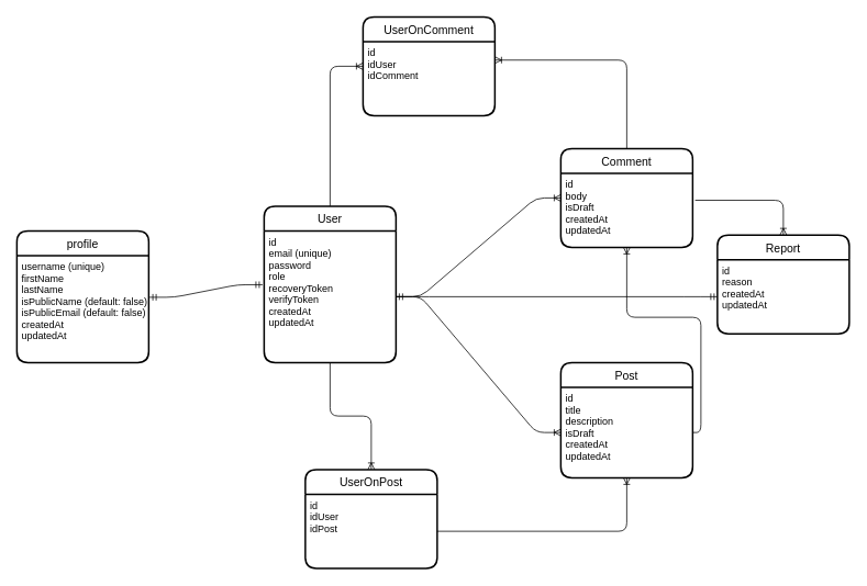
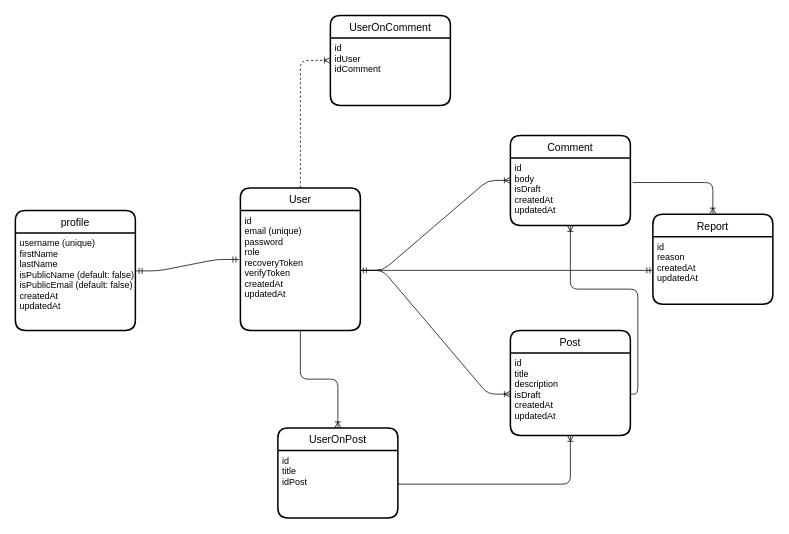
  <mxCell id="0" />
  <mxCell id="1" parent="0" />
  <mxCell id="2" value="User" style="swimlane;childLayout=stackLayout;horizontal=1;startSize=30;horizontalStack=0;rounded=1;fontSize=14;fontStyle=0;strokeWidth=2;resizeParent=0;resizeLast=1;shadow=0;dashed=0;align=center;" parent="1" vertex="1"><mxGeometry x="320" y="250" width="160" height="190" as="geometry" /></mxCell>
  <mxCell id="3" value="id&#10;email (unique)&#10;password&#10;role&#10;recoveryToken&#10;verifyToken&#10;createdAt&#10;updatedAt" style="align=left;strokeColor=none;fillColor=none;spacingLeft=4;fontSize=12;verticalAlign=top;resizable=0;rotatable=0;part=1;" parent="2" vertex="1"><mxGeometry y="30" width="160" height="160" as="geometry" /></mxCell>
  <mxCell id="4" value="Post" style="swimlane;childLayout=stackLayout;horizontal=1;startSize=30;horizontalStack=0;rounded=1;fontSize=14;fontStyle=0;strokeWidth=2;resizeParent=0;resizeLast=1;shadow=0;dashed=0;align=center;" parent="1" vertex="1"><mxGeometry x="680" y="440" width="160" height="140" as="geometry" /></mxCell>
  <mxCell id="5" value="id&#10;title&#10;description&#10;isDraft&#10;createdAt&#10;updatedAt" style="align=left;strokeColor=none;fillColor=none;spacingLeft=4;fontSize=12;verticalAlign=top;resizable=0;rotatable=0;part=1;" parent="4" vertex="1"><mxGeometry y="30" width="160" height="110" as="geometry" /></mxCell>
  <mxCell id="6" value="profile" style="swimlane;childLayout=stackLayout;horizontal=1;startSize=30;horizontalStack=0;rounded=1;fontSize=14;fontStyle=0;strokeWidth=2;resizeParent=0;resizeLast=1;shadow=0;dashed=0;align=center;" parent="1" vertex="1"><mxGeometry x="20" y="280" width="160" height="160" as="geometry" /></mxCell>
  <mxCell id="7" value="username (unique)&#10;firstName&#10;lastName&#10;isPublicName (default: false)&#10;isPublicEmail (default: false)&#10;createdAt&#10;updatedAt" style="align=left;strokeColor=none;fillColor=none;spacingLeft=4;fontSize=12;verticalAlign=top;resizable=0;rotatable=0;part=1;" parent="6" vertex="1"><mxGeometry y="30" width="160" height="130" as="geometry" /></mxCell>
  <mxCell id="8" value="Comment" style="swimlane;childLayout=stackLayout;horizontal=1;startSize=30;horizontalStack=0;rounded=1;fontSize=14;fontStyle=0;strokeWidth=2;resizeParent=0;resizeLast=1;shadow=0;dashed=0;align=center;" parent="1" vertex="1"><mxGeometry x="680" y="180" width="160" height="120" as="geometry" /></mxCell>
  <mxCell id="9" value="id&#10;body&#10;isDraft&#10;createdAt&#10;updatedAt" style="align=left;strokeColor=none;fillColor=none;spacingLeft=4;fontSize=12;verticalAlign=top;resizable=0;rotatable=0;part=1;" parent="8" vertex="1"><mxGeometry y="30" width="160" height="90" as="geometry" /></mxCell>
  <mxCell id="10" value="UserOnPost" style="swimlane;childLayout=stackLayout;horizontal=1;startSize=30;horizontalStack=0;rounded=1;fontSize=14;fontStyle=0;strokeWidth=2;resizeParent=0;resizeLast=1;shadow=0;dashed=0;align=center;" parent="1" vertex="1"><mxGeometry x="370" y="570" width="160" height="120" as="geometry" /></mxCell>
- <mxCell id="11" value="id&#10;idUser&#10;idPost" style="align=left;strokeColor=none;fillColor=none;spacingLeft=4;fontSize=12;verticalAlign=top;resizable=0;rotatable=0;part=1;" parent="10" vertex="1"><mxGeometry y="30" width="160" height="90" as="geometry" /></mxCell>
+ <mxCell id="11" value="id&#10;title&#10;idPost" style="align=left;strokeColor=none;fillColor=none;spacingLeft=4;fontSize=12;verticalAlign=top;resizable=0;rotatable=0;part=1;" parent="10" vertex="1"><mxGeometry y="30" width="160" height="90" as="geometry" /></mxCell>
  <mxCell id="12" value="UserOnComment" style="swimlane;childLayout=stackLayout;horizontal=1;startSize=30;horizontalStack=0;rounded=1;fontSize=14;fontStyle=0;strokeWidth=2;resizeParent=0;resizeLast=1;shadow=0;dashed=0;align=center;" parent="1" vertex="1"><mxGeometry x="440" y="20" width="160" height="120" as="geometry" /></mxCell>
  <mxCell id="13" value="id&#10;idUser&#10;idComment" style="align=left;strokeColor=none;fillColor=none;spacingLeft=4;fontSize=12;verticalAlign=top;resizable=0;rotatable=0;part=1;" parent="12" vertex="1"><mxGeometry y="30" width="160" height="90" as="geometry" /></mxCell>
  <mxCell id="14" value="Report" style="swimlane;childLayout=stackLayout;horizontal=1;startSize=30;horizontalStack=0;rounded=1;fontSize=14;fontStyle=0;strokeWidth=2;resizeParent=0;resizeLast=1;shadow=0;dashed=0;align=center;" parent="1" vertex="1"><mxGeometry x="870" y="285" width="160" height="120" as="geometry" /></mxCell>
  <mxCell id="15" value="id&#10;reason&#10;createdAt&#10;updatedAt" style="align=left;strokeColor=none;fillColor=none;spacingLeft=4;fontSize=12;verticalAlign=top;resizable=0;rotatable=0;part=1;" parent="14" vertex="1"><mxGeometry y="30" width="160" height="90" as="geometry" /></mxCell>
  <mxCell id="16" value="" style="edgeStyle=entityRelationEdgeStyle;fontSize=12;html=1;endArrow=ERoneToMany;sketch=0;exitX=1;exitY=0.5;exitDx=0;exitDy=0;entryX=0;entryY=0.5;entryDx=0;entryDy=0;" parent="1" source="3" target="8" edge="1"><mxGeometry width="100" height="100" relative="1" as="geometry"><mxPoint x="540" y="390" as="sourcePoint" /><mxPoint x="640" y="290" as="targetPoint" /></mxGeometry></mxCell>
  <mxCell id="17" value="" style="edgeStyle=entityRelationEdgeStyle;fontSize=12;html=1;endArrow=ERoneToMany;sketch=0;entryX=0;entryY=0.5;entryDx=0;entryDy=0;" parent="1" target="5" edge="1"><mxGeometry width="100" height="100" relative="1" as="geometry"><mxPoint x="480" y="360" as="sourcePoint" /><mxPoint x="620" y="360" as="targetPoint" /></mxGeometry></mxCell>
  <mxCell id="18" value="" style="edgeStyle=orthogonalEdgeStyle;fontSize=12;html=1;endArrow=ERoneToMany;sketch=0;exitX=1;exitY=0.5;exitDx=0;exitDy=0;entryX=0.5;entryY=1;entryDx=0;entryDy=0;" parent="1" source="11" target="5" edge="1"><mxGeometry width="100" height="100" relative="1" as="geometry"><mxPoint x="565" y="660" as="sourcePoint" /><mxPoint x="665" y="560" as="targetPoint" /></mxGeometry></mxCell>
- <mxCell id="19" value="" style="edgeStyle=orthogonalEdgeStyle;fontSize=12;html=1;endArrow=ERoneToMany;sketch=0;entryX=0;entryY=0.5;entryDx=0;entryDy=0;exitX=0.5;exitY=0;exitDx=0;exitDy=0;" parent="1" source="2" target="12" edge="1"><mxGeometry width="100" height="100" relative="1" as="geometry"><mxPoint x="310" y="170" as="sourcePoint" /><mxPoint x="410" y="70" as="targetPoint" /></mxGeometry></mxCell>
- <mxCell id="20" value="" style="edgeStyle=orthogonalEdgeStyle;fontSize=12;html=1;endArrow=ERoneToMany;sketch=0;entryX=1;entryY=0.25;entryDx=0;entryDy=0;exitX=0.5;exitY=0;exitDx=0;exitDy=0;" parent="1" source="8" target="13" edge="1"><mxGeometry width="100" height="100" relative="1" as="geometry"><mxPoint x="320" y="180" as="sourcePoint" /><mxPoint x="420" y="80" as="targetPoint" /></mxGeometry></mxCell>
+ <mxCell id="19" value="" style="edgeStyle=orthogonalEdgeStyle;fontSize=12;html=1;endArrow=ERoneToMany;sketch=0;entryX=0;entryY=0.5;entryDx=0;entryDy=0;exitX=0.5;exitY=0;exitDx=0;exitDy=0;dashed=1;" parent="1" source="2" target="12" edge="1"><mxGeometry width="100" height="100" relative="1" as="geometry"><mxPoint x="310" y="170" as="sourcePoint" /><mxPoint x="410" y="70" as="targetPoint" /></mxGeometry></mxCell>
  <mxCell id="21" value="" style="edgeStyle=orthogonalEdgeStyle;fontSize=12;html=1;endArrow=ERoneToMany;sketch=0;entryX=0.5;entryY=0;entryDx=0;entryDy=0;exitX=0.5;exitY=1;exitDx=0;exitDy=0;" parent="1" source="3" target="10" edge="1"><mxGeometry width="100" height="100" relative="1" as="geometry"><mxPoint x="410" y="580" as="sourcePoint" /><mxPoint x="510" y="480" as="targetPoint" /></mxGeometry></mxCell>
  <mxCell id="22" value="" style="edgeStyle=entityRelationEdgeStyle;fontSize=12;html=1;endArrow=ERmandOne;startArrow=ERmandOne;sketch=0;entryX=-0.012;entryY=0.409;entryDx=0;entryDy=0;entryPerimeter=0;exitX=1.006;exitY=0.39;exitDx=0;exitDy=0;exitPerimeter=0;" parent="1" source="7" target="3" edge="1"><mxGeometry width="100" height="100" relative="1" as="geometry"><mxPoint x="200" y="450" as="sourcePoint" /><mxPoint x="300" y="350" as="targetPoint" /></mxGeometry></mxCell>
  <mxCell id="23" value="" style="edgeStyle=entityRelationEdgeStyle;fontSize=12;html=1;endArrow=ERmandOne;startArrow=ERmandOne;sketch=0;exitX=1;exitY=0.5;exitDx=0;exitDy=0;entryX=0;entryY=0.5;entryDx=0;entryDy=0;" parent="1" source="3" target="15" edge="1"><mxGeometry width="100" height="100" relative="1" as="geometry"><mxPoint x="590" y="430" as="sourcePoint" /><mxPoint x="690" y="330" as="targetPoint" /></mxGeometry></mxCell>
  <mxCell id="24" value="" style="edgeStyle=orthogonalEdgeStyle;fontSize=12;html=1;endArrow=ERoneToMany;sketch=0;entryX=0.5;entryY=0;entryDx=0;entryDy=0;exitX=1.019;exitY=0.365;exitDx=0;exitDy=0;exitPerimeter=0;" parent="1" source="9" target="14" edge="1"><mxGeometry width="100" height="100" relative="1" as="geometry"><mxPoint x="930" y="210" as="sourcePoint" /><mxPoint x="1020" y="160" as="targetPoint" /></mxGeometry></mxCell>
  <mxCell id="25" value="" style="fontSize=12;html=1;endArrow=ERoneToMany;sketch=0;exitX=1;exitY=0.5;exitDx=0;exitDy=0;edgeStyle=orthogonalEdgeStyle;" parent="1" source="5" target="9" edge="1"><mxGeometry width="100" height="100" relative="1" as="geometry"><mxPoint x="920" y="590" as="sourcePoint" /><mxPoint x="930" y="560" as="targetPoint" /></mxGeometry></mxCell>
